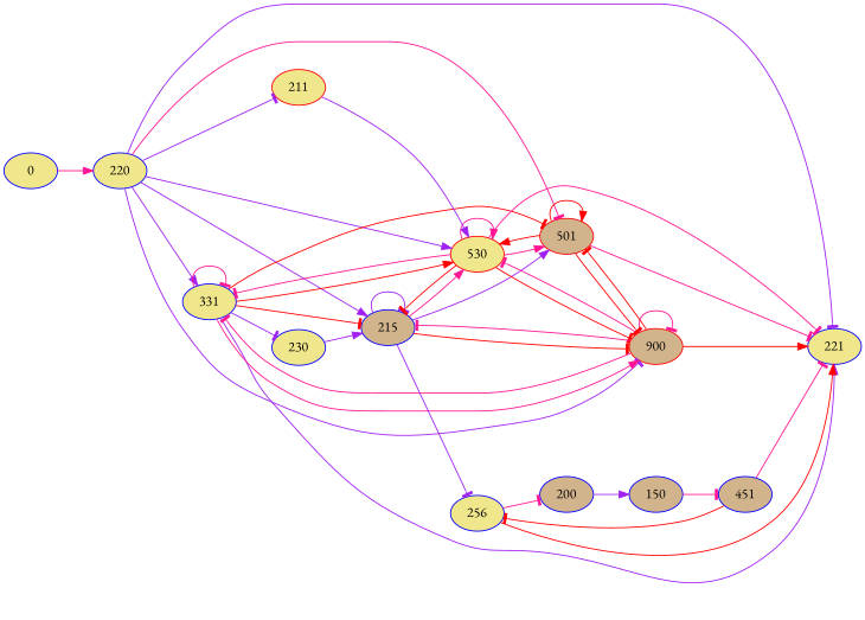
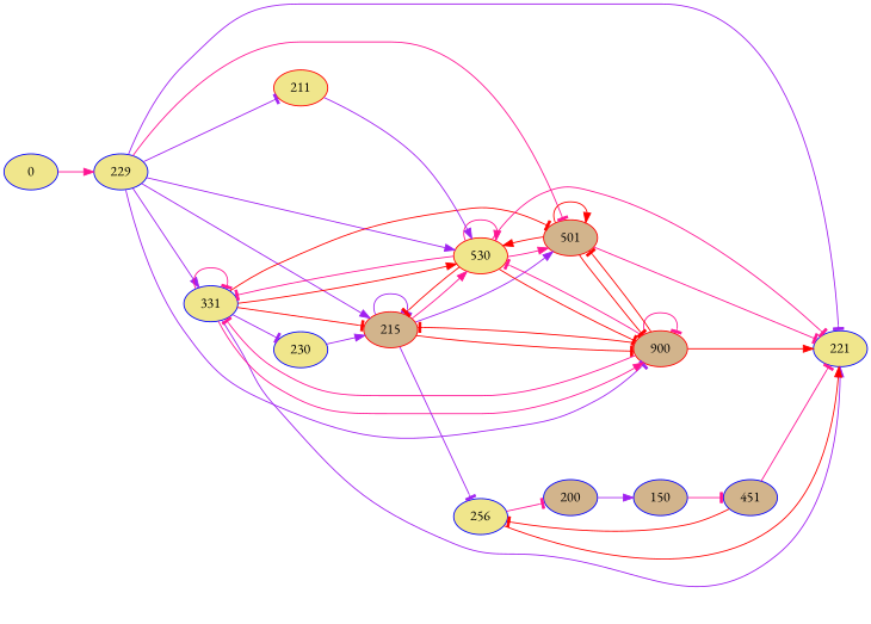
  digraph {
    fontname="EB Garamond"
    rankdir=LR
    node [color=blue fillcolor=khaki fontname="EB Garamond" style=filled]
    edge [arrowhead=tee color=deeppink fontname="EB Garamond"]
    0
-   220
+   220 [label=229]
    331
-   215 [fillcolor=tan]
+   215 [color=red fillcolor=tan]
    221
    530 [color=red]
    n7 [color=red fillcolor=tan label=900]
    501 [color=red fillcolor=tan]
    211 [color=red]
    230
    n11 [label=256]
    200 [fillcolor=tan]
    150 [fillcolor=tan]
    451 [fillcolor=tan]
    0 -> 220 [arrowhead=normal]
    220 -> 331 [arrowhead=normal color=purple]
    220 -> 215 [arrowhead=normal color=purple]
    220 -> 221 [color=purple]
    220 -> 530 [arrowhead=normal color=purple]
    220 -> n7 [color=purple]
    220 -> 501
    220 -> 211 [color=purple]
    331 -> 331
    331 -> 215 [color=red]
    331 -> 221 [arrowhead=normal color=purple]
    331 -> 530 [arrowhead=normal color=red]
    331 -> n7 [arrowhead=normal]
    331 -> 501 [color=red]
    331 -> 230 [color=purple]
    215 -> 215 [color=purple]
    215 -> 530 [arrowhead=normal]
    215 -> n7 [color=red]
    215 -> 501 [arrowhead=normal color=purple]
    215 -> n11 [color=purple]
    530 -> 331
    530 -> 215 [color=red]
    530 -> 221
    530 -> 530 [arrowhead=normal]
    530 -> n7 [color=red]
    530 -> 501 [arrowhead=normal]
    n7 -> 331
-   n7 -> 215
+   n7 -> 215 [color=red]
    n7 -> 221 [arrowhead=normal color=red]
    n7 -> 530
    n7 -> n7
    n7 -> 501 [color=red]
    501 -> 221
    501 -> 530 [arrowhead=normal color=red]
    501 -> n7 [color=red]
    501 -> 501 [arrowhead=normal color=red]
    211 -> 530 [arrowhead=normal color=purple]
    230 -> 215 [arrowhead=normal color=purple]
    n11 -> 221 [arrowhead=normal color=red]
    n11 -> 200
    200 -> 150 [arrowhead=normal color=purple]
    150 -> 451
    451 -> 221
    451 -> n11 [color=red]
  }
